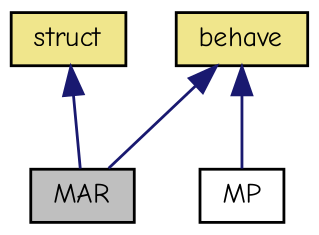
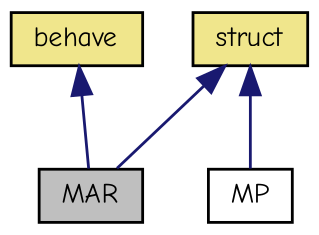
  digraph {
    fontname="Comic Neue"
    node [color=black fillcolor=khaki fontname="Comic Neue" fontsize=10 shape=record style=filled]
    edge [color=midnightblue dir=back fontname="Comic Neue" fontsize=10 labelfontname=FreeSans labelfontsize=10 style=solid]
    n1 [fillcolor=grey75 fontcolor=black height=0.2 label=MAR width=0.4]
    n2 [height=0.2 label=struct width=0.4]
    n3 [fillcolor=white height=0.2 label=MP width=0.4]
    n4 [height=0.2 label=behave width=0.4]
    n2 -> n1
-   n4 -> n3
+   n2 -> n3
    n4 -> n1
  }
